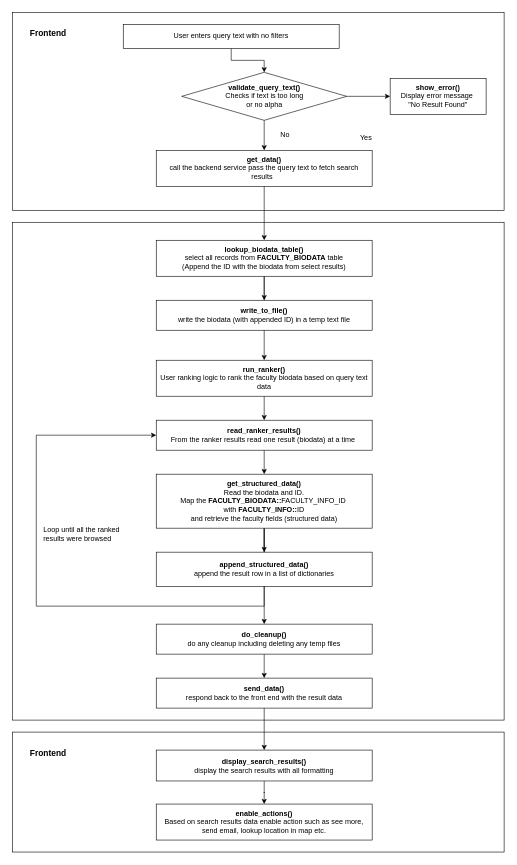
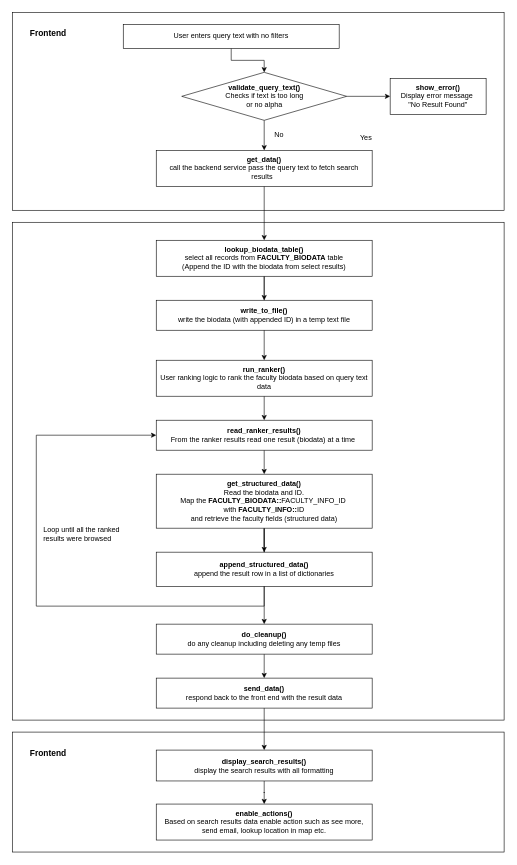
  <mxCell id="0" />
  <mxCell id="1" parent="0" />
  <mxCell id="2" value="" style="rounded=0;whiteSpace=wrap;html=1;fontSize=14;" vertex="1" parent="1"><mxGeometry x="20" y="370" width="820" height="830" as="geometry" /></mxCell>
  <mxCell id="3" value="" style="rounded=0;whiteSpace=wrap;html=1;fontSize=14;" vertex="1" parent="1"><mxGeometry x="20" y="1220" width="820" height="200" as="geometry" /></mxCell>
  <mxCell id="4" value="" style="rounded=0;whiteSpace=wrap;html=1;fontSize=14;" parent="1" vertex="1"><mxGeometry x="20" y="20" width="820" height="330" as="geometry" /></mxCell>
  <mxCell id="5" value="" style="edgeStyle=orthogonalEdgeStyle;rounded=0;orthogonalLoop=1;jettySize=auto;html=1;" parent="1" source="6" target="12" edge="1"><mxGeometry relative="1" as="geometry" /></mxCell>
  <mxCell id="6" value="User enters query text with no filters" style="rounded=0;whiteSpace=wrap;html=1;" parent="1" vertex="1"><mxGeometry x="205" y="40" width="360" height="40" as="geometry" /></mxCell>
  <mxCell id="7" style="edgeStyle=orthogonalEdgeStyle;rounded=0;orthogonalLoop=1;jettySize=auto;html=1;entryX=0.5;entryY=0;entryDx=0;entryDy=0;" parent="1" source="9" target="17" edge="1"><mxGeometry relative="1" as="geometry" /></mxCell>
  <mxCell id="8" value="" style="edgeStyle=orthogonalEdgeStyle;rounded=0;orthogonalLoop=1;jettySize=auto;html=1;" edge="1" parent="1" source="9" target="37"><mxGeometry relative="1" as="geometry" /></mxCell>
  <mxCell id="9" value="&lt;b&gt;lookup_biodata_table()&lt;br&gt;&lt;/b&gt;select all records from&amp;nbsp;&lt;b style=&quot;text-align: left&quot;&gt;FACULTY_BIODATA&lt;/b&gt;&amp;nbsp;table&lt;br&gt;(Append the ID with the biodata from select results)" style="rounded=0;whiteSpace=wrap;html=1;" parent="1" vertex="1"><mxGeometry x="260" y="400" width="360" height="60" as="geometry" /></mxCell>
  <mxCell id="10" value="" style="edgeStyle=orthogonalEdgeStyle;rounded=0;orthogonalLoop=1;jettySize=auto;html=1;entryX=0.5;entryY=0;entryDx=0;entryDy=0;" parent="1" source="12" target="28" edge="1"><mxGeometry relative="1" as="geometry" /></mxCell>
  <mxCell id="11" style="edgeStyle=orthogonalEdgeStyle;rounded=0;orthogonalLoop=1;jettySize=auto;html=1;entryX=0;entryY=0.5;entryDx=0;entryDy=0;" parent="1" source="12" target="14" edge="1"><mxGeometry relative="1" as="geometry"><mxPoint x="620" y="180" as="targetPoint" /></mxGeometry></mxCell>
  <mxCell id="12" value="&lt;b&gt;&lt;span&gt;validate_query_text()&lt;/span&gt;&lt;br&gt;&lt;/b&gt;&lt;span&gt;Checks if text is too long &lt;br&gt;or no alpha&lt;/span&gt;" style="rhombus;whiteSpace=wrap;html=1;" parent="1" vertex="1"><mxGeometry x="302.5" y="120" width="275" height="80" as="geometry" /></mxCell>
- <mxCell id="13" value="No" style="text;html=1;strokeColor=none;fillColor=none;align=center;verticalAlign=middle;whiteSpace=wrap;rounded=0;" parent="1" vertex="1"><mxGeometry x="450" y="210" width="50" height="30" as="geometry" /></mxCell>
+ <mxCell id="13" value="No" style="text;html=1;strokeColor=none;fillColor=none;align=center;verticalAlign=middle;whiteSpace=wrap;rounded=0;" parent="1" vertex="1"><mxGeometry x="440" y="210" width="50" height="30" as="geometry" /></mxCell>
  <mxCell id="14" value="&lt;b&gt;show_error()&lt;br&gt;&lt;/b&gt;Display error message&amp;nbsp; &lt;br&gt;&quot;No Result Found&quot;" style="rounded=0;whiteSpace=wrap;html=1;" parent="1" vertex="1"><mxGeometry x="650" y="130" width="160" height="60" as="geometry" /></mxCell>
  <mxCell id="15" value="Yes" style="text;html=1;strokeColor=none;fillColor=none;align=center;verticalAlign=middle;whiteSpace=wrap;rounded=0;" parent="1" vertex="1"><mxGeometry x="590" y="220" width="40" height="20" as="geometry" /></mxCell>
  <mxCell id="16" style="edgeStyle=orthogonalEdgeStyle;rounded=0;orthogonalLoop=1;jettySize=auto;html=1;entryX=0.5;entryY=0;entryDx=0;entryDy=0;" parent="1" source="17" target="19" edge="1"><mxGeometry relative="1" as="geometry" /></mxCell>
  <mxCell id="17" value="&lt;b&gt;run_ranker()&lt;br&gt;&lt;/b&gt;User ranking logic to rank the faculty biodata based on query text data" style="rounded=0;whiteSpace=wrap;html=1;" parent="1" vertex="1"><mxGeometry x="260" y="600" width="360" height="60" as="geometry" /></mxCell>
  <mxCell id="18" style="edgeStyle=orthogonalEdgeStyle;rounded=0;orthogonalLoop=1;jettySize=auto;html=1;entryX=0.5;entryY=0;entryDx=0;entryDy=0;" edge="1" parent="1" source="19" target="23"><mxGeometry relative="1" as="geometry" /></mxCell>
  <mxCell id="19" value="&lt;b&gt;read_ranker_results()&lt;br&gt;&lt;/b&gt;From the ranker results read one result (biodata) at a time&amp;nbsp;" style="rounded=0;whiteSpace=wrap;html=1;" parent="1" vertex="1"><mxGeometry x="260" y="700" width="360" height="50" as="geometry" /></mxCell>
  <mxCell id="20" value="" style="edgeStyle=orthogonalEdgeStyle;rounded=0;orthogonalLoop=1;jettySize=auto;html=1;" parent="1" source="23" target="25" edge="1"><mxGeometry relative="1" as="geometry" /></mxCell>
  <mxCell id="21" style="edgeStyle=orthogonalEdgeStyle;rounded=0;orthogonalLoop=1;jettySize=auto;html=1;entryX=0;entryY=0.5;entryDx=0;entryDy=0;" parent="1" source="23" target="19" edge="1"><mxGeometry relative="1" as="geometry"><mxPoint x="10" y="693" as="targetPoint" /><Array as="points"><mxPoint x="440" y="1010" /><mxPoint x="60" y="1010" /><mxPoint x="60" y="725" /></Array></mxGeometry></mxCell>
  <mxCell id="22" value="" style="edgeStyle=orthogonalEdgeStyle;rounded=0;orthogonalLoop=1;jettySize=auto;html=1;" edge="1" parent="1" source="23" target="30"><mxGeometry relative="1" as="geometry" /></mxCell>
  <mxCell id="23" value="&lt;b&gt;get_structured_data()&lt;br&gt;&lt;/b&gt;Read the biodata and ID. &lt;br&gt;Map the&amp;nbsp;&lt;b style=&quot;text-align: left&quot;&gt;FACULTY_BIODATA::&lt;/b&gt;&lt;span style=&quot;text-align: left&quot;&gt;FACULTY_INFO_ID&amp;nbsp;&lt;/span&gt;&lt;br&gt;with&amp;nbsp;&lt;b style=&quot;text-align: left&quot;&gt;FACULTY_INFO::&lt;/b&gt;&lt;span style=&quot;text-align: left&quot;&gt;ID&lt;/span&gt;&lt;br&gt;and retrieve the faculty&amp;nbsp;fields (structured data)" style="rounded=0;whiteSpace=wrap;html=1;" parent="1" vertex="1"><mxGeometry x="260" y="790" width="360" height="90" as="geometry" /></mxCell>
  <mxCell id="24" value="" style="edgeStyle=orthogonalEdgeStyle;rounded=0;orthogonalLoop=1;jettySize=auto;html=1;" edge="1" parent="1" source="25" target="32"><mxGeometry relative="1" as="geometry" /></mxCell>
  <mxCell id="25" value="&lt;b&gt;do_cleanup()&lt;br&gt;&lt;/b&gt;do any cleanup including deleting any temp files" style="whiteSpace=wrap;html=1;rounded=0;" parent="1" vertex="1"><mxGeometry x="260" y="1040" width="360" height="50" as="geometry" /></mxCell>
  <mxCell id="26" value="Loop until all the ranked&amp;nbsp;&lt;br&gt;results were browsed" style="text;html=1;strokeColor=none;fillColor=none;align=left;verticalAlign=middle;whiteSpace=wrap;rounded=0;" parent="1" vertex="1"><mxGeometry x="70" y="860" width="180" height="60" as="geometry" /></mxCell>
  <mxCell id="27" style="edgeStyle=orthogonalEdgeStyle;rounded=0;orthogonalLoop=1;jettySize=auto;html=1;entryX=0.5;entryY=0;entryDx=0;entryDy=0;" parent="1" source="28" target="9" edge="1"><mxGeometry relative="1" as="geometry" /></mxCell>
  <mxCell id="28" value="&lt;b&gt;get_data()&lt;br&gt;&lt;/b&gt;call the backend service pass the query text to fetch search results&amp;nbsp;&amp;nbsp;" style="rounded=0;whiteSpace=wrap;html=1;" parent="1" vertex="1"><mxGeometry x="260" y="250" width="360" height="60" as="geometry" /></mxCell>
  <mxCell id="29" value="&lt;b&gt;&lt;font style=&quot;font-size: 14px&quot;&gt;Frontend&lt;/font&gt;&lt;/b&gt;" style="text;html=1;strokeColor=none;fillColor=none;align=center;verticalAlign=middle;whiteSpace=wrap;rounded=0;" parent="1" vertex="1"><mxGeometry x="50" y="40" width="60" height="30" as="geometry" /></mxCell>
  <mxCell id="30" value="&lt;b&gt;&lt;span&gt;append_structured_data()&lt;/span&gt;&lt;br&gt;&lt;/b&gt;append the result row in a list of dictionaries" style="whiteSpace=wrap;html=1;rounded=0;" vertex="1" parent="1"><mxGeometry x="260" y="920" width="360" height="57" as="geometry" /></mxCell>
  <mxCell id="31" value="" style="edgeStyle=orthogonalEdgeStyle;rounded=0;orthogonalLoop=1;jettySize=auto;html=1;" edge="1" parent="1" source="32" target="35"><mxGeometry relative="1" as="geometry" /></mxCell>
  <mxCell id="32" value="&lt;b&gt;&lt;span&gt;send_data()&lt;/span&gt;&lt;br&gt;&lt;/b&gt;&lt;span&gt;respond back to the front end with the result data&lt;/span&gt;" style="whiteSpace=wrap;html=1;rounded=0;" vertex="1" parent="1"><mxGeometry x="260" y="1130" width="360" height="50" as="geometry" /></mxCell>
  <mxCell id="33" value="&lt;b&gt;&lt;font style=&quot;font-size: 14px&quot;&gt;Frontend&lt;/font&gt;&lt;/b&gt;" style="text;html=1;strokeColor=none;fillColor=none;align=center;verticalAlign=middle;whiteSpace=wrap;rounded=0;" vertex="1" parent="1"><mxGeometry x="50" y="1240" width="60" height="30" as="geometry" /></mxCell>
  <mxCell id="34" style="edgeStyle=orthogonalEdgeStyle;rounded=0;orthogonalLoop=1;jettySize=auto;html=1;entryX=0.5;entryY=0;entryDx=0;entryDy=0;" edge="1" parent="1" source="35" target="36"><mxGeometry relative="1" as="geometry" /></mxCell>
  <mxCell id="35" value="&lt;b&gt;display_search_results()&lt;br&gt;&lt;/b&gt;display the search results with all formatting" style="whiteSpace=wrap;html=1;rounded=0;" vertex="1" parent="1"><mxGeometry x="260" y="1250" width="360" height="51.5" as="geometry" /></mxCell>
  <mxCell id="36" value="&lt;b&gt;enable_actions()&lt;br&gt;&lt;/b&gt;Based on search results data enable action such as see more, send email, lookup location in map etc." style="whiteSpace=wrap;html=1;rounded=0;" vertex="1" parent="1"><mxGeometry x="260" y="1340" width="360" height="60" as="geometry" /></mxCell>
  <mxCell id="37" value="&lt;b&gt;&lt;span&gt;write_to_file()&lt;/span&gt;&lt;br&gt;&lt;/b&gt;write the biodata (with appended ID) in a temp text file" style="whiteSpace=wrap;html=1;rounded=0;" vertex="1" parent="1"><mxGeometry x="260" y="500" width="360" height="50" as="geometry" /></mxCell>
